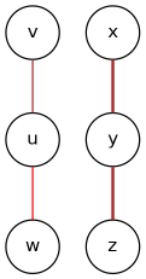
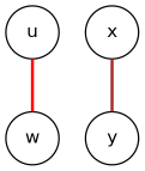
  graph {
    node [fontname=Helvetica fontsize=12 shape=circle]
    edge [color=brown]
    u
    w
-   v
    x
    y
-   z
-   u -- w [color=red]
-   v -- u
+   u -- w [color=red style=bold]
    x -- y [style=bold]
-   y -- z [style=bold]
  }
